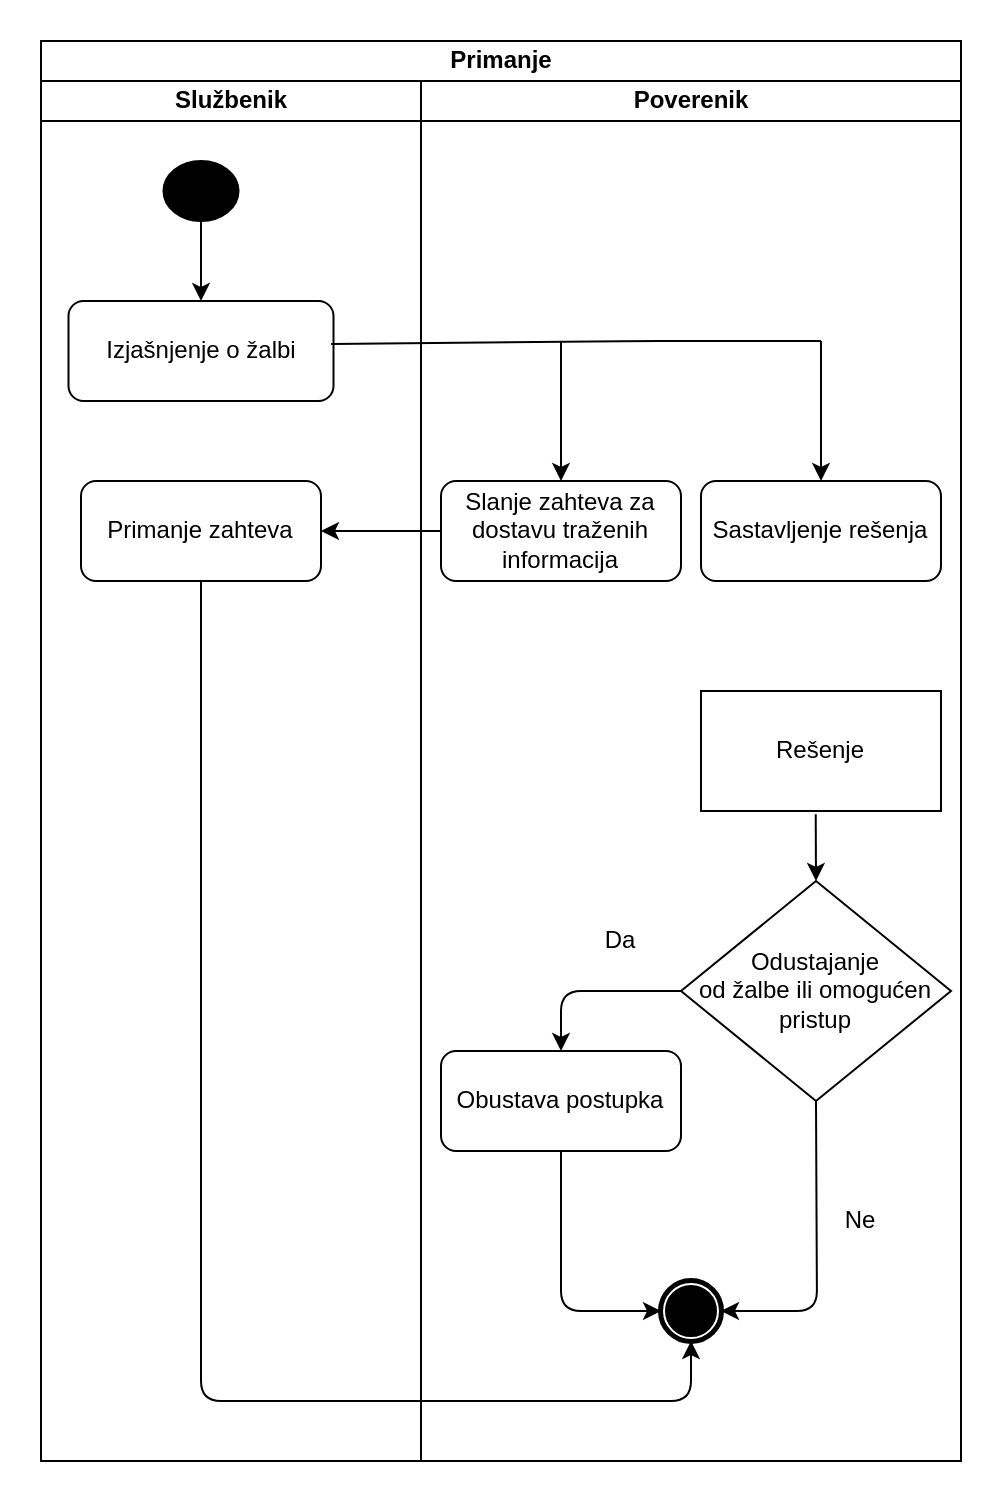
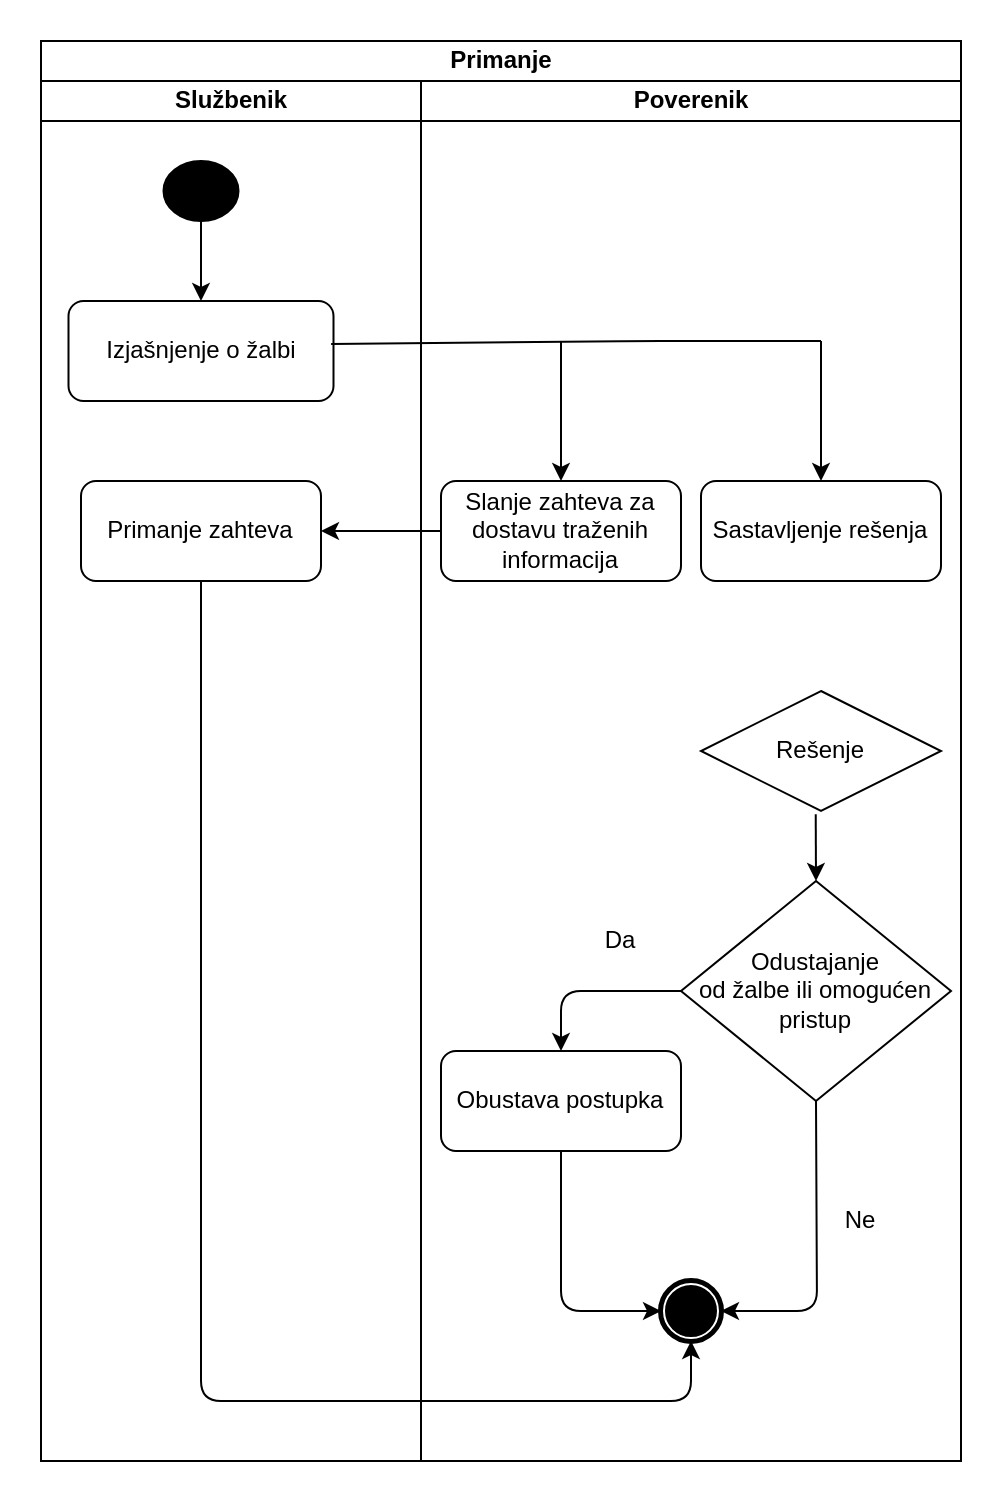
  <mxCell id="0" />
  <mxCell id="1" parent="0" />
  <mxCell id="2" value="Primanje" style="swimlane;html=1;childLayout=stackLayout;resizeParent=1;resizeParentMax=0;startSize=20;" vertex="1" parent="1"><mxGeometry x="20" y="20" width="460" height="710" as="geometry" /></mxCell>
  <mxCell id="3" value="Službenik" style="swimlane;html=1;startSize=20;align=center;labelBorderColor=none;" vertex="1" parent="2"><mxGeometry y="20" width="190" height="690" as="geometry"><mxRectangle y="20" width="30" height="460" as="alternateBounds" /></mxGeometry></mxCell>
  <mxCell id="4" style="edgeStyle=orthogonalEdgeStyle;rounded=0;orthogonalLoop=1;jettySize=auto;html=1;exitX=0.5;exitY=1;exitDx=0;exitDy=0;entryX=0.5;entryY=0;entryDx=0;entryDy=0;" edge="1" parent="3" source="5" target="6"><mxGeometry relative="1" as="geometry"><Array as="points"><mxPoint x="80" y="110" /></Array></mxGeometry></mxCell>
  <mxCell id="5" value="" style="shape=mxgraph.bpmn.shape;html=1;verticalLabelPosition=bottom;labelBackgroundColor=#000000;verticalAlign=top;align=center;perimeter=ellipsePerimeter;outlineConnect=0;outline=standard;symbol=general;fillColor=#000000;" vertex="1" parent="3"><mxGeometry x="61.25" y="40" width="37.5" height="30" as="geometry" /></mxCell>
  <mxCell id="6" value="Izjašnjenje o žalbi" style="rounded=1;whiteSpace=wrap;html=1;align=center;fillColor=#FFFFFF;" vertex="1" parent="3"><mxGeometry x="13.75" y="110" width="132.5" height="50" as="geometry" /></mxCell>
  <mxCell id="7" value="Primanje zahteva" style="rounded=1;whiteSpace=wrap;html=1;" vertex="1" parent="3"><mxGeometry x="20" y="200" width="120" height="50" as="geometry" /></mxCell>
  <mxCell id="8" value="Poverenik" style="swimlane;html=1;startSize=20;" vertex="1" parent="2"><mxGeometry x="190" y="20" width="270" height="690" as="geometry" /></mxCell>
  <mxCell id="9" value="Sastavljenje rešenja" style="rounded=1;whiteSpace=wrap;html=1;fillColor=#FFFFFF;align=center;" vertex="1" parent="8"><mxGeometry x="140" y="200" width="120" height="50" as="geometry" /></mxCell>
  <mxCell id="10" value="Odustajanje&lt;br&gt;od žalbe ili omogućen pristup" style="rhombus;whiteSpace=wrap;html=1;" vertex="1" parent="8"><mxGeometry x="130" y="400" width="135" height="110" as="geometry" /></mxCell>
  <mxCell id="11" value="" style="shape=mxgraph.bpmn.shape;html=1;verticalLabelPosition=bottom;labelBackgroundColor=#ffffff;verticalAlign=top;align=center;perimeter=ellipsePerimeter;outlineConnect=0;outline=end;symbol=terminate;" vertex="1" parent="8"><mxGeometry x="120" y="600" width="30" height="30" as="geometry" /></mxCell>
  <mxCell id="12" value="" style="endArrow=classic;html=1;exitX=0.5;exitY=1;exitDx=0;exitDy=0;entryX=1;entryY=0.5;entryDx=0;entryDy=0;" edge="1" parent="8" source="10" target="11"><mxGeometry width="50" height="50" relative="1" as="geometry"><mxPoint x="70" y="370" as="sourcePoint" /><mxPoint x="198" y="615" as="targetPoint" /><Array as="points"><mxPoint x="198" y="615" /></Array></mxGeometry></mxCell>
  <mxCell id="13" value="Obustava postupka" style="rounded=1;whiteSpace=wrap;html=1;" vertex="1" parent="8"><mxGeometry x="10" y="485" width="120" height="50" as="geometry" /></mxCell>
  <mxCell id="14" value="" style="endArrow=classic;html=1;exitX=0;exitY=0.5;exitDx=0;exitDy=0;entryX=0.5;entryY=0;entryDx=0;entryDy=0;" edge="1" parent="8" source="10" target="13"><mxGeometry width="50" height="50" relative="1" as="geometry"><mxPoint x="70" y="280" as="sourcePoint" /><mxPoint x="120" y="230" as="targetPoint" /><Array as="points"><mxPoint x="70" y="455" /></Array></mxGeometry></mxCell>
  <mxCell id="15" value="" style="endArrow=classic;html=1;exitX=0.5;exitY=1;exitDx=0;exitDy=0;entryX=0;entryY=0.5;entryDx=0;entryDy=0;" edge="1" parent="8" source="13" target="11"><mxGeometry width="50" height="50" relative="1" as="geometry"><mxPoint x="70" y="280" as="sourcePoint" /><mxPoint x="120" y="230" as="targetPoint" /><Array as="points"><mxPoint x="70" y="615" /></Array></mxGeometry></mxCell>
- <mxCell id="16" value="Rešenje" style="rounded=0;whiteSpace=wrap;html=1;" vertex="1" parent="8"><mxGeometry x="140" y="305" width="120" height="60" as="geometry" /></mxCell>
+ <mxCell id="16" value="Rešenje" style="rhombus;whiteSpace=wrap;html=1;" vertex="1" parent="8"><mxGeometry x="140" y="305" width="120" height="60" as="geometry" /></mxCell>
  <mxCell id="17" value="" style="endArrow=classic;html=1;exitX=0.478;exitY=1.028;exitDx=0;exitDy=0;exitPerimeter=0;entryX=0.5;entryY=0;entryDx=0;entryDy=0;" edge="1" parent="8" source="16" target="10"><mxGeometry width="50" height="50" relative="1" as="geometry"><mxPoint x="170" y="400" as="sourcePoint" /><mxPoint x="220" y="350" as="targetPoint" /></mxGeometry></mxCell>
  <mxCell id="18" value="Da" style="text;html=1;strokeColor=none;fillColor=none;align=center;verticalAlign=middle;whiteSpace=wrap;rounded=0;" vertex="1" parent="8"><mxGeometry x="80" y="420" width="40" height="20" as="geometry" /></mxCell>
  <mxCell id="19" value="Ne" style="text;html=1;strokeColor=none;fillColor=none;align=center;verticalAlign=middle;whiteSpace=wrap;rounded=0;" vertex="1" parent="8"><mxGeometry x="200" y="560" width="40" height="20" as="geometry" /></mxCell>
  <mxCell id="20" value="Slanje zahteva za dostavu traženih informacija" style="rounded=1;whiteSpace=wrap;html=1;" vertex="1" parent="8"><mxGeometry x="10" y="200" width="120" height="50" as="geometry" /></mxCell>
  <mxCell id="21" value="" style="endArrow=classic;html=1;exitX=0;exitY=0.5;exitDx=0;exitDy=0;entryX=1;entryY=0.5;entryDx=0;entryDy=0;" edge="1" parent="2" source="20" target="7"><mxGeometry width="50" height="50" relative="1" as="geometry"><mxPoint x="260" y="290" as="sourcePoint" /><mxPoint x="310" y="240" as="targetPoint" /></mxGeometry></mxCell>
  <mxCell id="22" value="" style="endArrow=classic;html=1;exitX=0.5;exitY=1;exitDx=0;exitDy=0;entryX=0.5;entryY=1;entryDx=0;entryDy=0;" edge="1" parent="2" source="7" target="11"><mxGeometry width="50" height="50" relative="1" as="geometry"><mxPoint x="400" y="440" as="sourcePoint" /><mxPoint x="80" y="630" as="targetPoint" /><Array as="points"><mxPoint x="80" y="680" /><mxPoint x="210" y="680" /><mxPoint x="325" y="680" /></Array></mxGeometry></mxCell>
  <mxCell id="23" value="" style="endArrow=none;html=1;exitX=0.991;exitY=0.429;exitDx=0;exitDy=0;exitPerimeter=0;" edge="1" parent="1" source="6"><mxGeometry width="50" height="50" relative="1" as="geometry"><mxPoint x="390" y="310" as="sourcePoint" /><mxPoint x="410" y="170" as="targetPoint" /><Array as="points"><mxPoint x="320" y="170" /></Array></mxGeometry></mxCell>
  <mxCell id="24" value="" style="endArrow=classic;html=1;entryX=0.5;entryY=0;entryDx=0;entryDy=0;" edge="1" parent="1" target="9"><mxGeometry width="50" height="50" relative="1" as="geometry"><mxPoint x="410" y="170" as="sourcePoint" /><mxPoint x="410" y="240" as="targetPoint" /></mxGeometry></mxCell>
  <mxCell id="25" value="" style="endArrow=classic;html=1;entryX=0.5;entryY=0;entryDx=0;entryDy=0;" edge="1" parent="1" target="20"><mxGeometry width="50" height="50" relative="1" as="geometry"><mxPoint x="280" y="170" as="sourcePoint" /><mxPoint x="330" y="260" as="targetPoint" /></mxGeometry></mxCell>
